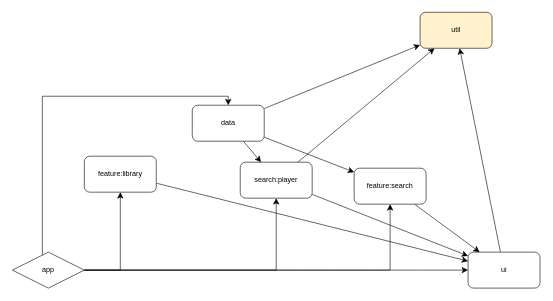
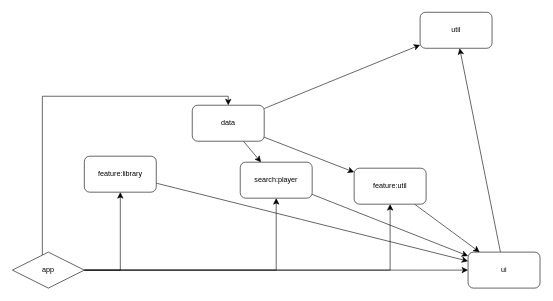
  <mxCell id="0" />
  <mxCell id="1" parent="0" />
  <mxCell id="2" style="edgeStyle=none;curved=1;rounded=0;orthogonalLoop=1;jettySize=auto;html=1;fontSize=12;startSize=8;endSize=8;" edge="1" parent="1" source="5" target="21"><mxGeometry relative="1" as="geometry" /></mxCell>
  <mxCell id="3" style="rounded=0;orthogonalLoop=1;jettySize=auto;html=1;fontSize=12;startSize=8;endSize=8;" edge="1" parent="1" source="5" target="16"><mxGeometry relative="1" as="geometry" /></mxCell>
  <mxCell id="4" style="rounded=0;orthogonalLoop=1;jettySize=auto;html=1;fontSize=12;startSize=8;endSize=8;" edge="1" parent="1" source="5" target="18"><mxGeometry relative="1" as="geometry" /></mxCell>
  <mxCell id="5" value="data" style="rounded=1;whiteSpace=wrap;html=1;" vertex="1" parent="1"><mxGeometry x="320" y="175" width="120" height="60" as="geometry" /></mxCell>
  <mxCell id="6" style="edgeStyle=orthogonalEdgeStyle;rounded=0;orthogonalLoop=1;jettySize=auto;html=1;fontSize=12;startSize=8;endSize=8;" edge="1" parent="1" source="11" target="5"><mxGeometry relative="1" as="geometry"><Array as="points"><mxPoint x="70" y="160" /></Array></mxGeometry></mxCell>
  <mxCell id="7" style="edgeStyle=orthogonalEdgeStyle;rounded=0;orthogonalLoop=1;jettySize=auto;html=1;fontSize=12;startSize=8;endSize=8;" edge="1" parent="1" source="11" target="16"><mxGeometry relative="1" as="geometry" /></mxCell>
  <mxCell id="8" style="edgeStyle=orthogonalEdgeStyle;rounded=0;orthogonalLoop=1;jettySize=auto;html=1;fontSize=12;startSize=8;endSize=8;" edge="1" parent="1" source="11" target="18"><mxGeometry relative="1" as="geometry" /></mxCell>
  <mxCell id="9" style="edgeStyle=orthogonalEdgeStyle;rounded=0;orthogonalLoop=1;jettySize=auto;html=1;fontSize=12;startSize=8;endSize=8;" edge="1" parent="1" source="11" target="20"><mxGeometry relative="1" as="geometry"><Array as="points"><mxPoint x="200" y="450" /></Array></mxGeometry></mxCell>
  <mxCell id="10" style="edgeStyle=none;curved=1;rounded=0;orthogonalLoop=1;jettySize=auto;html=1;fontSize=12;startSize=8;endSize=8;" edge="1" parent="1" source="11" target="13"><mxGeometry relative="1" as="geometry" /></mxCell>
  <mxCell id="11" value="app" style="rhombus;whiteSpace=wrap;html=1;" vertex="1" parent="1"><mxGeometry x="20" y="420" width="120" height="60" as="geometry" /></mxCell>
  <mxCell id="12" style="edgeStyle=none;curved=1;rounded=0;orthogonalLoop=1;jettySize=auto;html=1;fontSize=12;startSize=8;endSize=8;" edge="1" parent="1" source="13" target="21"><mxGeometry relative="1" as="geometry" /></mxCell>
  <mxCell id="13" value="ui" style="rounded=1;whiteSpace=wrap;html=1;" vertex="1" parent="1"><mxGeometry x="780" y="420" width="120" height="60" as="geometry" /></mxCell>
- <mxCell id="14" style="edgeStyle=none;curved=1;rounded=0;orthogonalLoop=1;jettySize=auto;html=1;fontSize=12;startSize=8;endSize=8;" edge="1" parent="1" source="16" target="21"><mxGeometry relative="1" as="geometry" /></mxCell>
  <mxCell id="15" style="rounded=0;orthogonalLoop=1;jettySize=auto;html=1;fontSize=12;startSize=8;endSize=8;" edge="1" parent="1" source="16" target="13"><mxGeometry relative="1" as="geometry" /></mxCell>
  <mxCell id="16" value="search:player" style="rounded=1;whiteSpace=wrap;html=1;" vertex="1" parent="1"><mxGeometry x="400" y="270" width="120" height="60" as="geometry" /></mxCell>
  <mxCell id="17" style="edgeStyle=none;curved=1;rounded=0;orthogonalLoop=1;jettySize=auto;html=1;fontSize=12;startSize=8;endSize=8;" edge="1" parent="1" source="18" target="13"><mxGeometry relative="1" as="geometry" /></mxCell>
- <mxCell id="18" value="feature:search" style="rounded=1;whiteSpace=wrap;html=1;" vertex="1" parent="1"><mxGeometry x="590" y="280" width="120" height="60" as="geometry" /></mxCell>
+ <mxCell id="18" value="feature:util" style="rounded=1;whiteSpace=wrap;html=1;" vertex="1" parent="1"><mxGeometry x="590" y="280" width="120" height="60" as="geometry" /></mxCell>
  <mxCell id="19" value="" style="edgeStyle=none;curved=1;rounded=0;orthogonalLoop=1;jettySize=auto;html=1;fontSize=12;startSize=8;endSize=8;" edge="1" parent="1" source="20" target="13"><mxGeometry relative="1" as="geometry" /></mxCell>
  <mxCell id="20" value="feature:library" style="rounded=1;whiteSpace=wrap;html=1;" vertex="1" parent="1"><mxGeometry x="140" y="260" width="120" height="60" as="geometry" /></mxCell>
- <mxCell id="21" value="util" style="rounded=1;whiteSpace=wrap;html=1;fillColor=#fff2cc;" vertex="1" parent="1"><mxGeometry x="700" y="20" width="120" height="60" as="geometry" /></mxCell>
+ <mxCell id="21" value="util" style="rounded=1;whiteSpace=wrap;html=1;" vertex="1" parent="1"><mxGeometry x="700" y="20" width="120" height="60" as="geometry" /></mxCell>
